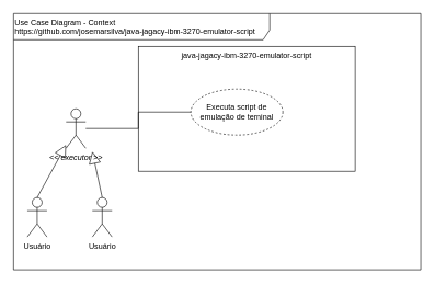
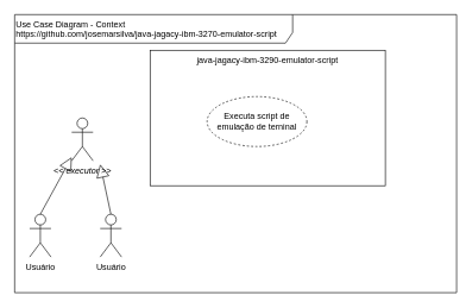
  <mxCell id="0" />
  <mxCell id="1" parent="0" />
  <mxCell id="2" value="Use Case Diagram - Context&lt;br&gt;https://github.com/josemarsilva/java-jagacy-ibm-3270-emulator-script&lt;br&gt;" style="shape=umlFrame;whiteSpace=wrap;html=1;width=390;height=40;verticalAlign=top;align=left;" parent="1" vertex="1"><mxGeometry x="20" y="20" width="620" height="390" as="geometry" /></mxCell>
  <mxCell id="3" value="&lt;div style=&quot;text-align: center&quot;&gt;&lt;span&gt;&amp;lt;&amp;lt; executor &amp;gt;&amp;gt;&lt;/span&gt;&lt;/div&gt;" style="shape=umlActor;verticalLabelPosition=bottom;labelBackgroundColor=#ffffff;verticalAlign=top;html=1;align=center;fontStyle=2" parent="1" vertex="1"><mxGeometry x="100" y="165" width="30" height="60" as="geometry" /></mxCell>
- <mxCell id="4" value="&lt;div style=&quot;text-align: center&quot;&gt;java-jagacy-ibm-3270-emulator-script&lt;br&gt;&lt;/div&gt;" style="rounded=0;whiteSpace=wrap;html=1;align=center;verticalAlign=top;" parent="1" vertex="1"><mxGeometry x="210" y="70" width="330" height="190" as="geometry" /></mxCell>
+ <mxCell id="4" value="&lt;div style=&quot;text-align: center&quot;&gt;java-jagacy-ibm-3290-emulator-script&lt;br&gt;&lt;/div&gt;" style="rounded=0;whiteSpace=wrap;html=1;align=center;verticalAlign=top;" parent="1" vertex="1"><mxGeometry x="210" y="70" width="330" height="190" as="geometry" /></mxCell>
  <mxCell id="5" value="Executa script de emulação de terninal" style="ellipse;whiteSpace=wrap;html=1;align=center;dashed=1;" parent="1" vertex="1"><mxGeometry x="290" y="135" width="140" height="70" as="geometry" /></mxCell>
- <mxCell id="6" style="edgeStyle=orthogonalEdgeStyle;rounded=0;orthogonalLoop=1;jettySize=auto;html=1;endArrow=none;endFill=0;" parent="1" source="3" target="5" edge="1"><mxGeometry relative="1" as="geometry" /></mxCell>
  <mxCell id="7" value="&lt;div style=&quot;text-align: center&quot;&gt;&lt;span&gt;Usuário&lt;/span&gt;&lt;/div&gt;" style="shape=umlActor;verticalLabelPosition=bottom;labelBackgroundColor=#ffffff;verticalAlign=top;html=1;align=center;" vertex="1" parent="1"><mxGeometry x="41" y="300" width="30" height="60" as="geometry" /></mxCell>
  <mxCell id="8" value="" style="endArrow=block;endSize=16;endFill=0;html=1;exitX=0.5;exitY=0;exitDx=0;exitDy=0;exitPerimeter=0;" edge="1" parent="1" source="7"><mxGeometry width="160" relative="1" as="geometry"><mxPoint x="90" y="230" as="sourcePoint" /><mxPoint x="100" y="220" as="targetPoint" /></mxGeometry></mxCell>
  <mxCell id="9" value="&lt;div style=&quot;text-align: center&quot;&gt;&lt;span&gt;Usuário&lt;/span&gt;&lt;/div&gt;" style="shape=umlActor;verticalLabelPosition=bottom;labelBackgroundColor=#ffffff;verticalAlign=top;html=1;align=center;" vertex="1" parent="1"><mxGeometry x="140" y="300" width="30" height="60" as="geometry" /></mxCell>
  <mxCell id="10" value="" style="endArrow=block;endSize=16;endFill=0;html=1;exitX=0.5;exitY=0;exitDx=0;exitDy=0;exitPerimeter=0;" edge="1" parent="1" source="9"><mxGeometry width="160" relative="1" as="geometry"><mxPoint x="55" y="310" as="sourcePoint" /><mxPoint x="140" y="230" as="targetPoint" /></mxGeometry></mxCell>
